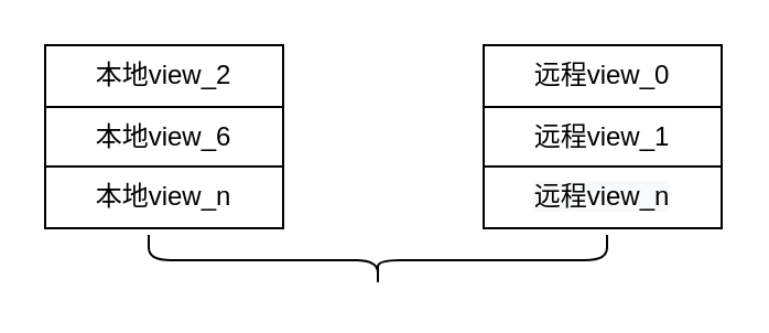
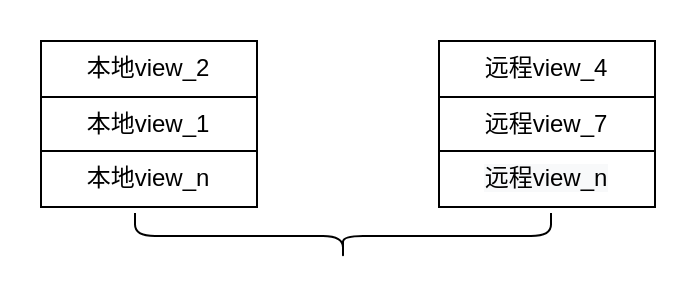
  <mxCell id="0" />
  <mxCell id="1" parent="0" />
  <mxCell id="2" value="" style="shape=table;html=1;whiteSpace=wrap;startSize=0;container=1;collapsible=0;childLayout=tableLayout;" vertex="1" parent="1"><mxGeometry x="20" y="20" width="108" height="83" as="geometry" /></mxCell>
  <mxCell id="3" value="" style="shape=tableRow;horizontal=0;startSize=0;swimlaneHead=0;swimlaneBody=0;top=0;left=0;bottom=0;right=0;collapsible=0;dropTarget=0;fillColor=none;points=[[0,0.5],[1,0.5]];portConstraint=eastwest;" vertex="1" parent="2"><mxGeometry width="108" height="28" as="geometry" /></mxCell>
  <mxCell id="4" value="本地view_2" style="shape=partialRectangle;html=1;whiteSpace=wrap;connectable=0;fillColor=none;top=0;left=0;bottom=0;right=0;overflow=hidden;" vertex="1" parent="3"><mxGeometry width="108" height="28" as="geometry"><mxRectangle width="108" height="28" as="alternateBounds" /></mxGeometry></mxCell>
  <mxCell id="5" value="" style="shape=tableRow;horizontal=0;startSize=0;swimlaneHead=0;swimlaneBody=0;top=0;left=0;bottom=0;right=0;collapsible=0;dropTarget=0;fillColor=none;points=[[0,0.5],[1,0.5]];portConstraint=eastwest;" vertex="1" parent="2"><mxGeometry y="28" width="108" height="27" as="geometry" /></mxCell>
- <mxCell id="6" value="本地view_6" style="shape=partialRectangle;html=1;whiteSpace=wrap;connectable=0;fillColor=none;top=0;left=0;bottom=0;right=0;overflow=hidden;" vertex="1" parent="5"><mxGeometry width="108" height="27" as="geometry"><mxRectangle width="108" height="27" as="alternateBounds" /></mxGeometry></mxCell>
+ <mxCell id="6" value="本地view_1" style="shape=partialRectangle;html=1;whiteSpace=wrap;connectable=0;fillColor=none;top=0;left=0;bottom=0;right=0;overflow=hidden;" vertex="1" parent="5"><mxGeometry width="108" height="27" as="geometry"><mxRectangle width="108" height="27" as="alternateBounds" /></mxGeometry></mxCell>
  <mxCell id="7" value="" style="shape=tableRow;horizontal=0;startSize=0;swimlaneHead=0;swimlaneBody=0;top=0;left=0;bottom=0;right=0;collapsible=0;dropTarget=0;fillColor=none;points=[[0,0.5],[1,0.5]];portConstraint=eastwest;" vertex="1" parent="2"><mxGeometry y="55" width="108" height="28" as="geometry" /></mxCell>
  <mxCell id="8" value="本地view_n" style="shape=partialRectangle;html=1;whiteSpace=wrap;connectable=0;fillColor=none;top=0;left=0;bottom=0;right=0;overflow=hidden;" vertex="1" parent="7"><mxGeometry width="108" height="28" as="geometry"><mxRectangle width="108" height="28" as="alternateBounds" /></mxGeometry></mxCell>
  <mxCell id="9" value="" style="shape=table;html=1;whiteSpace=wrap;startSize=0;container=1;collapsible=0;childLayout=tableLayout;" vertex="1" parent="1"><mxGeometry x="219" y="20" width="108" height="83" as="geometry" /></mxCell>
  <mxCell id="10" value="" style="shape=tableRow;horizontal=0;startSize=0;swimlaneHead=0;swimlaneBody=0;top=0;left=0;bottom=0;right=0;collapsible=0;dropTarget=0;fillColor=none;points=[[0,0.5],[1,0.5]];portConstraint=eastwest;" vertex="1" parent="9"><mxGeometry width="108" height="28" as="geometry" /></mxCell>
- <mxCell id="11" value="远程view_0" style="shape=partialRectangle;html=1;whiteSpace=wrap;connectable=0;fillColor=none;top=0;left=0;bottom=0;right=0;overflow=hidden;" vertex="1" parent="10"><mxGeometry width="108" height="28" as="geometry"><mxRectangle width="108" height="28" as="alternateBounds" /></mxGeometry></mxCell>
+ <mxCell id="11" value="远程view_4" style="shape=partialRectangle;html=1;whiteSpace=wrap;connectable=0;fillColor=none;top=0;left=0;bottom=0;right=0;overflow=hidden;" vertex="1" parent="10"><mxGeometry width="108" height="28" as="geometry"><mxRectangle width="108" height="28" as="alternateBounds" /></mxGeometry></mxCell>
  <mxCell id="12" value="" style="shape=tableRow;horizontal=0;startSize=0;swimlaneHead=0;swimlaneBody=0;top=0;left=0;bottom=0;right=0;collapsible=0;dropTarget=0;fillColor=none;points=[[0,0.5],[1,0.5]];portConstraint=eastwest;" vertex="1" parent="9"><mxGeometry y="28" width="108" height="27" as="geometry" /></mxCell>
- <mxCell id="13" value="远程view_1" style="shape=partialRectangle;html=1;whiteSpace=wrap;connectable=0;fillColor=none;top=0;left=0;bottom=0;right=0;overflow=hidden;" vertex="1" parent="12"><mxGeometry width="108" height="27" as="geometry"><mxRectangle width="108" height="27" as="alternateBounds" /></mxGeometry></mxCell>
+ <mxCell id="13" value="远程view_7" style="shape=partialRectangle;html=1;whiteSpace=wrap;connectable=0;fillColor=none;top=0;left=0;bottom=0;right=0;overflow=hidden;" vertex="1" parent="12"><mxGeometry width="108" height="27" as="geometry"><mxRectangle width="108" height="27" as="alternateBounds" /></mxGeometry></mxCell>
  <mxCell id="14" value="" style="shape=tableRow;horizontal=0;startSize=0;swimlaneHead=0;swimlaneBody=0;top=0;left=0;bottom=0;right=0;collapsible=0;dropTarget=0;fillColor=none;points=[[0,0.5],[1,0.5]];portConstraint=eastwest;" vertex="1" parent="9"><mxGeometry y="55" width="108" height="28" as="geometry" /></mxCell>
  <mxCell id="15" value="&lt;span style=&quot;color: rgb(0, 0, 0); font-family: Helvetica; font-size: 12px; font-style: normal; font-variant-ligatures: normal; font-variant-caps: normal; font-weight: 400; letter-spacing: normal; orphans: 2; text-align: center; text-indent: 0px; text-transform: none; widows: 2; word-spacing: 0px; -webkit-text-stroke-width: 0px; background-color: rgb(248, 249, 250); text-decoration-thickness: initial; text-decoration-style: initial; text-decoration-color: initial; float: none; display: inline !important;&quot;&gt;远程view_n&lt;/span&gt;" style="shape=partialRectangle;html=1;whiteSpace=wrap;connectable=0;fillColor=none;top=0;left=0;bottom=0;right=0;overflow=hidden;" vertex="1" parent="14"><mxGeometry width="108" height="28" as="geometry"><mxRectangle width="108" height="28" as="alternateBounds" /></mxGeometry></mxCell>
  <mxCell id="16" value="" style="shape=curlyBracket;whiteSpace=wrap;html=1;rounded=1;direction=north;" vertex="1" parent="1"><mxGeometry x="67" y="106" width="208" height="23" as="geometry" /></mxCell>
